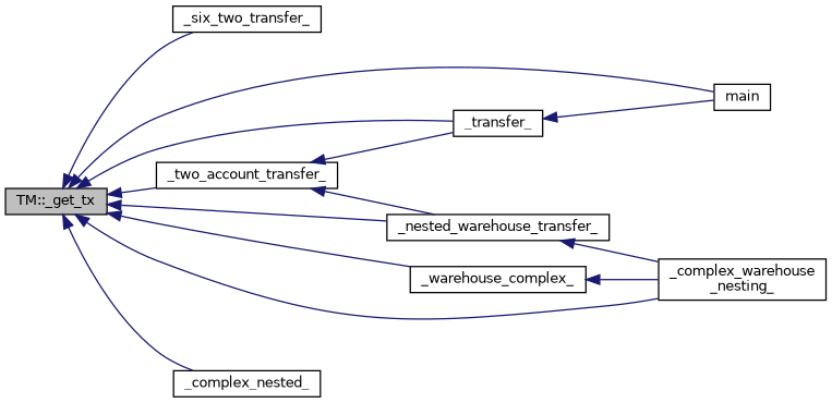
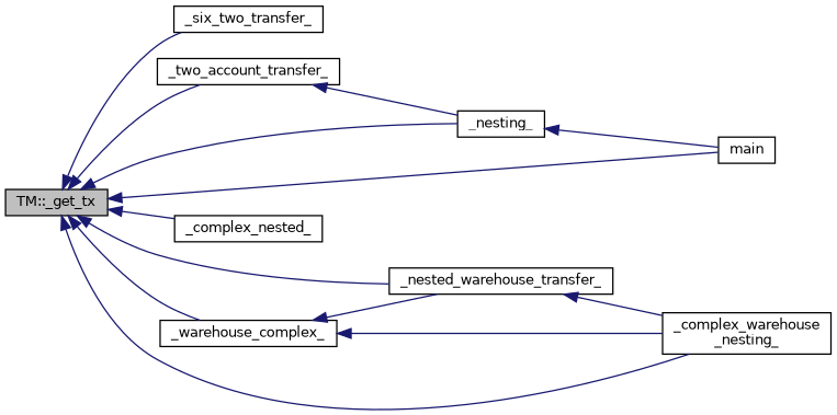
  digraph {
    rankdir=LR
    node [color=black fillcolor=white fontname=Helvetica fontsize=10 shape=record style=filled]
    edge [color=midnightblue dir=back fontname=Helvetica fontsize=10 labelfontname=Helvetica labelfontsize=10 style=solid]
    n1 [fillcolor=grey75 fontcolor=black height=0.2 label="TM::_get_tx" width=0.4]
    n2 [height=0.2 label=_six_two_transfer_ width=0.4]
    n3 [height=0.2 label=_two_account_transfer_ width=0.4]
-   n4 [height=0.2 label=_transfer_ width=0.4]
+   n4 [height=0.2 label=_nesting_ width=0.4]
    n5 [height=0.2 label=main width=0.4]
    n6 [height=0.2 label=_complex_nested_ width=0.4]
    n7 [height=0.2 label=_warehouse_complex_ width=0.4]
    n8 [height=0.2 label=_nested_warehouse_transfer_ width=0.4]
    n9 [height=0.2 label="_complex_warehouse\l_nesting_" width=0.4]
    n1 -> n2
    n1 -> n3
    n1 -> n4
    n1 -> n5
    n1 -> n6
    n1 -> n7
    n1 -> n8
    n1 -> n9
    n3 -> n4
    n4 -> n5
-   n3 -> n8
+   n7 -> n8
    n7 -> n9
    n8 -> n9
  }
